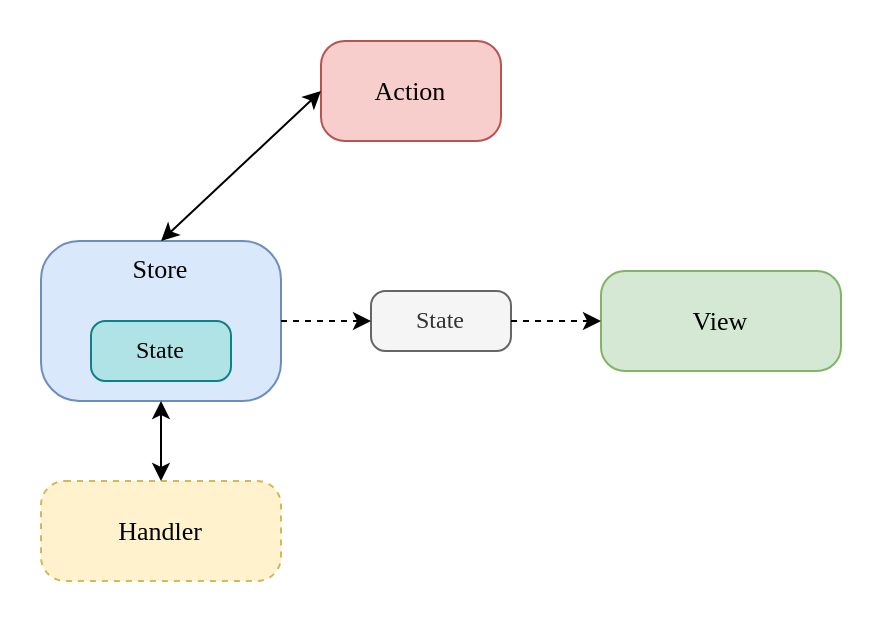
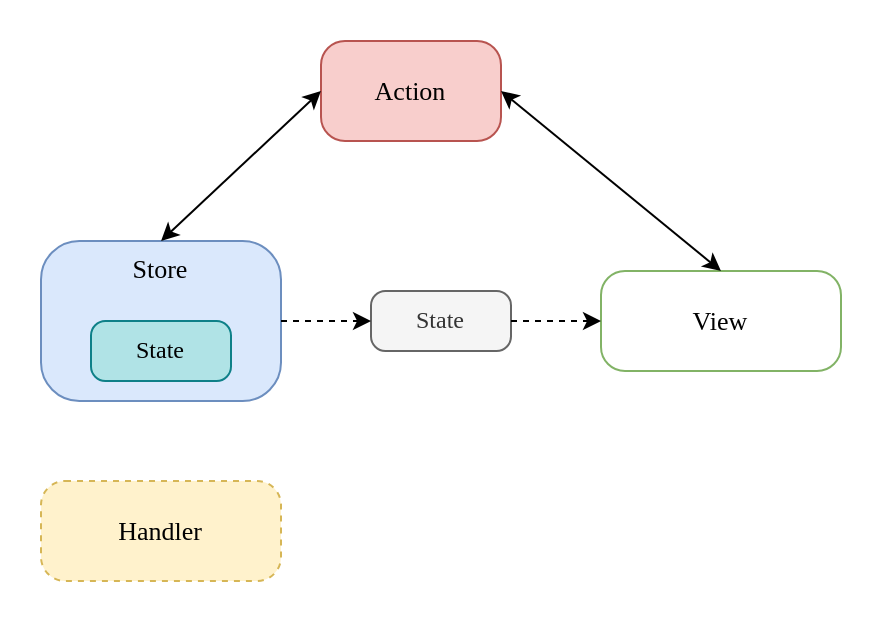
  <mxCell id="0" />
  <mxCell id="1" parent="0" />
  <mxCell id="2" value="Action" style="rounded=1;whiteSpace=wrap;html=1;fillColor=#f8cecc;strokeColor=#b85450;strokeWidth=1;arcSize=24;fontFamily=Verdana;fontSize=13;" vertex="1" parent="1"><mxGeometry x="160" y="20" width="90" height="50" as="geometry" /></mxCell>
  <mxCell id="3" value="Store" style="rounded=1;whiteSpace=wrap;html=1;fillColor=#dae8fc;strokeColor=#6c8ebf;strokeWidth=1;arcSize=24;imageVerticalAlign=middle;portConstraint=none;fontFamily=Verdana;verticalAlign=top;fontSize=13;" vertex="1" parent="1"><mxGeometry x="20" y="120" width="120" height="80" as="geometry" /></mxCell>
  <mxCell id="4" value="Handler" style="rounded=1;whiteSpace=wrap;html=1;fillColor=#fff2cc;strokeColor=#d6b656;strokeWidth=1;arcSize=24;fontFamily=Verdana;fontSize=13;dashed=1;" vertex="1" parent="1"><mxGeometry x="20" y="240" width="120" height="50" as="geometry" /></mxCell>
  <mxCell id="5" value="State" style="rounded=1;whiteSpace=wrap;html=1;fillColor=#f5f5f5;strokeColor=#666666;strokeWidth=1;arcSize=24;fontColor=#333333;fontFamily=Verdana;fontSize=12;" vertex="1" parent="1"><mxGeometry x="185" y="145" width="70" height="30" as="geometry" /></mxCell>
- <mxCell id="6" value="View" style="rounded=1;whiteSpace=wrap;html=1;fillColor=#d5e8d4;strokeColor=#82b366;strokeWidth=1;arcSize=24;fontFamily=Verdana;fontSize=13;" vertex="1" parent="1"><mxGeometry x="300" y="135" width="120" height="50" as="geometry" /></mxCell>
+ <mxCell id="6" value="View" style="rounded=1;whiteSpace=wrap;html=1;fillColor=#ffffff;strokeColor=#82b366;strokeWidth=1;arcSize=24;fontFamily=Verdana;fontSize=13;" vertex="1" parent="1"><mxGeometry x="300" y="135" width="120" height="50" as="geometry" /></mxCell>
  <mxCell id="7" value="" style="endArrow=classic;html=1;exitX=1;exitY=0.5;exitDx=0;exitDy=0;entryX=0;entryY=0.5;entryDx=0;entryDy=0;dashed=1;" edge="1" parent="1" source="3" target="5"><mxGeometry width="50" height="50" relative="1" as="geometry"><mxPoint x="250" y="290" as="sourcePoint" /><mxPoint x="300" y="240" as="targetPoint" /></mxGeometry></mxCell>
  <mxCell id="8" value="" style="endArrow=classic;html=1;exitX=1;exitY=0.5;exitDx=0;exitDy=0;entryX=0;entryY=0.5;entryDx=0;entryDy=0;dashed=1;" edge="1" parent="1" source="5" target="6"><mxGeometry width="50" height="50" relative="1" as="geometry"><mxPoint x="150" y="155" as="sourcePoint" /><mxPoint x="195" y="155" as="targetPoint" /></mxGeometry></mxCell>
  <mxCell id="9" value="State" style="rounded=1;whiteSpace=wrap;html=1;fillColor=#b0e3e6;strokeColor=#0e8088;strokeWidth=1;arcSize=24;fontFamily=Verdana;" vertex="1" parent="1"><mxGeometry x="45" y="160" width="70" height="30" as="geometry" /></mxCell>
  <mxCell id="10" value="" style="endArrow=classic;startArrow=classic;html=1;entryX=0;entryY=0.5;entryDx=0;entryDy=0;exitX=0.5;exitY=0;exitDx=0;exitDy=0;" edge="1" parent="1" source="3" target="2"><mxGeometry width="50" height="50" relative="1" as="geometry"><mxPoint x="250" y="290" as="sourcePoint" /><mxPoint x="300" y="240" as="targetPoint" /></mxGeometry></mxCell>
- <mxCell id="12" value="" style="endArrow=classic;startArrow=classic;html=1;entryX=0.5;entryY=1;entryDx=0;entryDy=0;" edge="1" parent="1" source="4" target="3"><mxGeometry width="50" height="50" relative="1" as="geometry"><mxPoint x="370" y="145" as="sourcePoint" /><mxPoint x="290" y="55" as="targetPoint" /></mxGeometry></mxCell>
+ <mxCell id="11" value="" style="endArrow=classic;startArrow=classic;html=1;entryX=1;entryY=0.5;entryDx=0;entryDy=0;exitX=0.5;exitY=0;exitDx=0;exitDy=0;" edge="1" parent="1" source="6" target="2"><mxGeometry width="50" height="50" relative="1" as="geometry"><mxPoint x="90" y="130" as="sourcePoint" /><mxPoint x="170" y="55" as="targetPoint" /></mxGeometry></mxCell>
